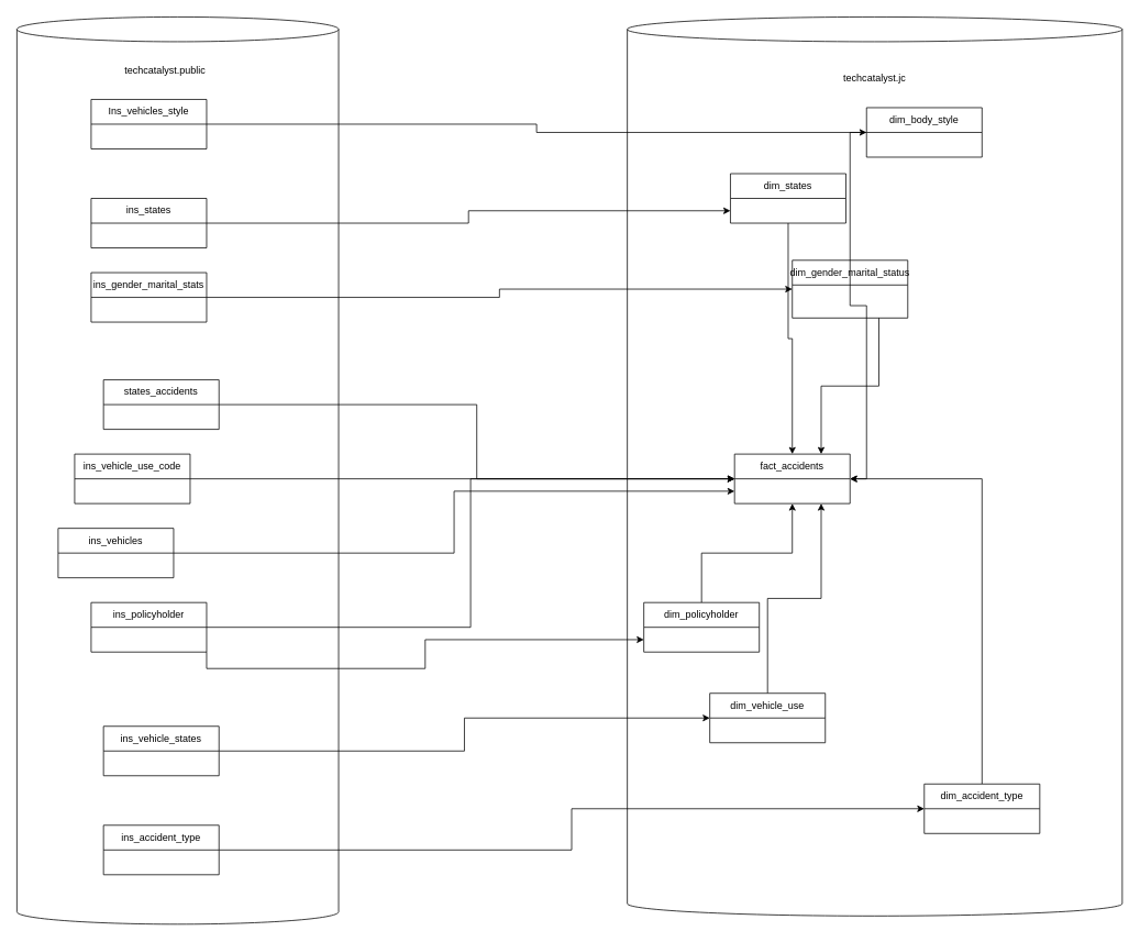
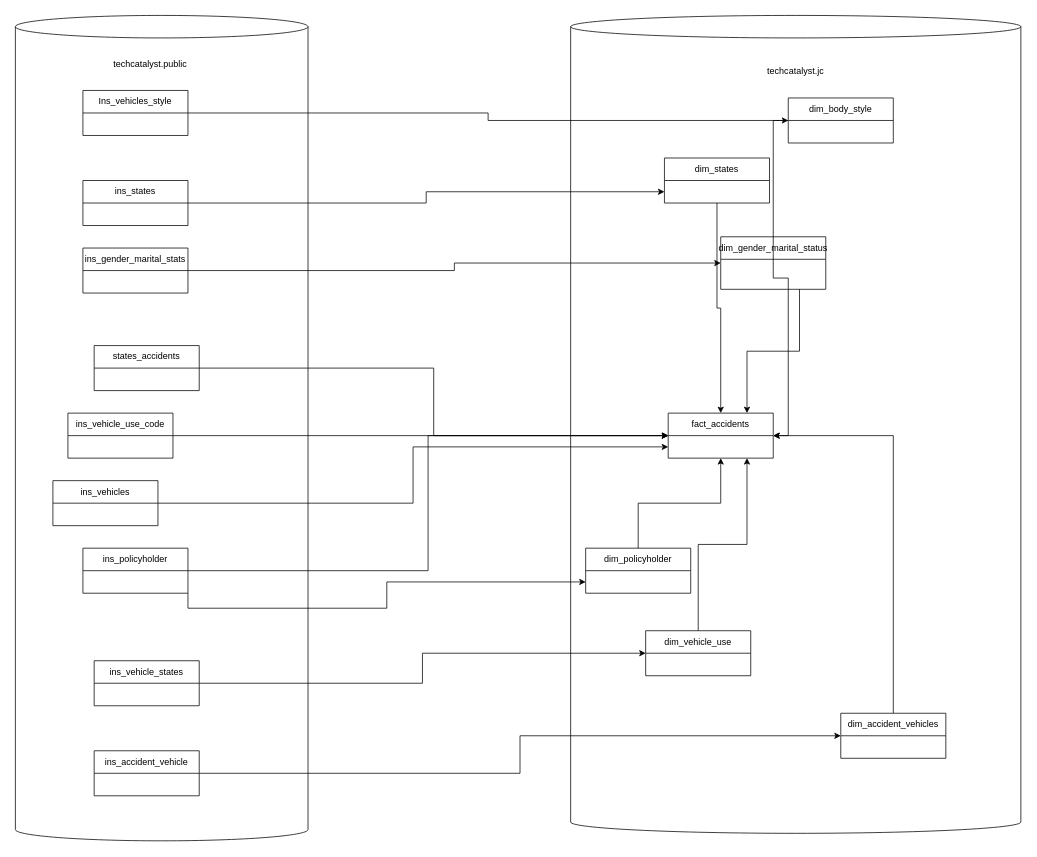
  <mxCell id="0" />
  <mxCell id="1" parent="0" />
  <mxCell id="2" value="" style="shape=cylinder3;whiteSpace=wrap;html=1;boundedLbl=1;backgroundOutline=1;size=15;" vertex="1" parent="1"><mxGeometry x="760" y="20" width="600" height="1090" as="geometry" /></mxCell>
  <mxCell id="3" value="dim_gender_marital_status" style="swimlane;fontStyle=0;childLayout=stackLayout;horizontal=1;startSize=30;horizontalStack=0;resizeParent=1;resizeParentMax=0;resizeLast=0;collapsible=1;marginBottom=0;whiteSpace=wrap;html=1;" vertex="1" parent="1"><mxGeometry x="960" y="315" width="140" height="70" as="geometry" /></mxCell>
  <mxCell id="4" value="ins_insurance_cov" style="swimlane;fontStyle=0;childLayout=stackLayout;horizontal=1;startSize=30;horizontalStack=0;resizeParent=1;resizeParentMax=0;resizeLast=0;collapsible=1;marginBottom=0;whiteSpace=wrap;html=1;" vertex="1" parent="1"><mxGeometry x="125" y="500" width="140" height="60" as="geometry" /></mxCell>
  <mxCell id="5" value="" style="shape=cylinder3;whiteSpace=wrap;html=1;boundedLbl=1;backgroundOutline=1;size=15;" vertex="1" parent="1"><mxGeometry x="20" y="20" width="390" height="1100" as="geometry" /></mxCell>
  <mxCell id="6" style="edgeStyle=orthogonalEdgeStyle;rounded=0;orthogonalLoop=1;jettySize=auto;html=1;entryX=0;entryY=0.5;entryDx=0;entryDy=0;" edge="1" parent="1" source="7" target="33"><mxGeometry relative="1" as="geometry" /></mxCell>
  <mxCell id="7" value="Ins_vehicles_style" style="swimlane;fontStyle=0;childLayout=stackLayout;horizontal=1;startSize=30;horizontalStack=0;resizeParent=1;resizeParentMax=0;resizeLast=0;collapsible=1;marginBottom=0;whiteSpace=wrap;html=1;" vertex="1" parent="1"><mxGeometry x="110" y="120" width="140" height="60" as="geometry" /></mxCell>
  <mxCell id="8" style="edgeStyle=orthogonalEdgeStyle;rounded=0;orthogonalLoop=1;jettySize=auto;html=1;entryX=0;entryY=0.5;entryDx=0;entryDy=0;" edge="1" parent="1" source="9" target="35"><mxGeometry relative="1" as="geometry" /></mxCell>
- <mxCell id="9" value="ins_accident_type" style="swimlane;fontStyle=0;childLayout=stackLayout;horizontal=1;startSize=30;horizontalStack=0;resizeParent=1;resizeParentMax=0;resizeLast=0;collapsible=1;marginBottom=0;whiteSpace=wrap;html=1;" vertex="1" parent="1"><mxGeometry x="125" y="1000" width="140" height="60" as="geometry" /></mxCell>
+ <mxCell id="9" value="ins_accident_vehicle" style="swimlane;fontStyle=0;childLayout=stackLayout;horizontal=1;startSize=30;horizontalStack=0;resizeParent=1;resizeParentMax=0;resizeLast=0;collapsible=1;marginBottom=0;whiteSpace=wrap;html=1;" vertex="1" parent="1"><mxGeometry x="125" y="1000" width="140" height="60" as="geometry" /></mxCell>
  <mxCell id="10" style="edgeStyle=orthogonalEdgeStyle;rounded=0;orthogonalLoop=1;jettySize=auto;html=1;entryX=0;entryY=0.5;entryDx=0;entryDy=0;" edge="1" parent="1" source="11" target="36"><mxGeometry relative="1" as="geometry" /></mxCell>
  <mxCell id="11" value="ins_vehicle_use_code" style="swimlane;fontStyle=0;childLayout=stackLayout;horizontal=1;startSize=30;horizontalStack=0;resizeParent=1;resizeParentMax=0;resizeLast=0;collapsible=1;marginBottom=0;whiteSpace=wrap;html=1;" vertex="1" parent="1"><mxGeometry x="90" y="550" width="140" height="60" as="geometry" /></mxCell>
  <mxCell id="12" style="edgeStyle=orthogonalEdgeStyle;rounded=0;orthogonalLoop=1;jettySize=auto;html=1;entryX=0;entryY=0.5;entryDx=0;entryDy=0;" edge="1" parent="1" source="13" target="31"><mxGeometry relative="1" as="geometry" /></mxCell>
  <mxCell id="13" value="ins_vehicle_states" style="swimlane;fontStyle=0;childLayout=stackLayout;horizontal=1;startSize=30;horizontalStack=0;resizeParent=1;resizeParentMax=0;resizeLast=0;collapsible=1;marginBottom=0;whiteSpace=wrap;html=1;" vertex="1" parent="1"><mxGeometry x="125" y="880" width="140" height="60" as="geometry" /></mxCell>
  <mxCell id="14" style="edgeStyle=orthogonalEdgeStyle;rounded=0;orthogonalLoop=1;jettySize=auto;html=1;entryX=0;entryY=0.75;entryDx=0;entryDy=0;" edge="1" parent="1" source="15" target="36"><mxGeometry relative="1" as="geometry" /></mxCell>
  <mxCell id="15" value="ins_vehicles" style="swimlane;fontStyle=0;childLayout=stackLayout;horizontal=1;startSize=30;horizontalStack=0;resizeParent=1;resizeParentMax=0;resizeLast=0;collapsible=1;marginBottom=0;whiteSpace=wrap;html=1;" vertex="1" parent="1"><mxGeometry x="70" y="640" width="140" height="60" as="geometry" /></mxCell>
  <mxCell id="16" style="edgeStyle=orthogonalEdgeStyle;rounded=0;orthogonalLoop=1;jettySize=auto;html=1;entryX=0;entryY=0.5;entryDx=0;entryDy=0;" edge="1" parent="1" source="18" target="36"><mxGeometry relative="1" as="geometry" /></mxCell>
  <mxCell id="17" style="edgeStyle=orthogonalEdgeStyle;rounded=0;orthogonalLoop=1;jettySize=auto;html=1;exitX=1;exitY=1;exitDx=0;exitDy=0;entryX=0;entryY=0.75;entryDx=0;entryDy=0;" edge="1" parent="1" source="18" target="29"><mxGeometry relative="1" as="geometry" /></mxCell>
  <mxCell id="18" value="ins_policyholder" style="swimlane;fontStyle=0;childLayout=stackLayout;horizontal=1;startSize=30;horizontalStack=0;resizeParent=1;resizeParentMax=0;resizeLast=0;collapsible=1;marginBottom=0;whiteSpace=wrap;html=1;" vertex="1" parent="1"><mxGeometry x="110" y="730" width="140" height="60" as="geometry" /></mxCell>
  <mxCell id="19" style="edgeStyle=orthogonalEdgeStyle;rounded=0;orthogonalLoop=1;jettySize=auto;html=1;entryX=0;entryY=0.5;entryDx=0;entryDy=0;" edge="1" parent="1" source="20" target="3"><mxGeometry relative="1" as="geometry" /></mxCell>
  <mxCell id="20" value="ins_gender_marital_stats" style="swimlane;fontStyle=0;childLayout=stackLayout;horizontal=1;startSize=30;horizontalStack=0;resizeParent=1;resizeParentMax=0;resizeLast=0;collapsible=1;marginBottom=0;whiteSpace=wrap;html=1;" vertex="1" parent="1"><mxGeometry x="110" y="330" width="140" height="60" as="geometry" /></mxCell>
  <mxCell id="21" style="edgeStyle=orthogonalEdgeStyle;rounded=0;orthogonalLoop=1;jettySize=auto;html=1;exitX=1;exitY=0.5;exitDx=0;exitDy=0;entryX=0;entryY=0.5;entryDx=0;entryDy=0;" edge="1" parent="1" source="22" target="36"><mxGeometry relative="1" as="geometry" /></mxCell>
  <mxCell id="22" value="states_accidents" style="swimlane;fontStyle=0;childLayout=stackLayout;horizontal=1;startSize=30;horizontalStack=0;resizeParent=1;resizeParentMax=0;resizeLast=0;collapsible=1;marginBottom=0;whiteSpace=wrap;html=1;" vertex="1" parent="1"><mxGeometry x="125" y="460" width="140" height="60" as="geometry" /></mxCell>
  <mxCell id="23" style="edgeStyle=orthogonalEdgeStyle;rounded=0;orthogonalLoop=1;jettySize=auto;html=1;entryX=0;entryY=0.75;entryDx=0;entryDy=0;" edge="1" parent="1" source="24" target="26"><mxGeometry relative="1" as="geometry" /></mxCell>
  <mxCell id="24" value="ins_states" style="swimlane;fontStyle=0;childLayout=stackLayout;horizontal=1;startSize=30;horizontalStack=0;resizeParent=1;resizeParentMax=0;resizeLast=0;collapsible=1;marginBottom=0;whiteSpace=wrap;html=1;" vertex="1" parent="1"><mxGeometry x="110" y="240" width="140" height="60" as="geometry" /></mxCell>
  <mxCell id="25" style="edgeStyle=orthogonalEdgeStyle;rounded=0;orthogonalLoop=1;jettySize=auto;html=1;entryX=0.5;entryY=0;entryDx=0;entryDy=0;" edge="1" parent="1" source="26" target="36"><mxGeometry relative="1" as="geometry" /></mxCell>
  <mxCell id="26" value="dim_states" style="swimlane;fontStyle=0;childLayout=stackLayout;horizontal=1;startSize=30;horizontalStack=0;resizeParent=1;resizeParentMax=0;resizeLast=0;collapsible=1;marginBottom=0;whiteSpace=wrap;html=1;" vertex="1" parent="1"><mxGeometry x="885" y="210" width="140" height="60" as="geometry" /></mxCell>
  <mxCell id="27" style="edgeStyle=orthogonalEdgeStyle;rounded=0;orthogonalLoop=1;jettySize=auto;html=1;exitX=0.75;exitY=1;exitDx=0;exitDy=0;entryX=0.75;entryY=0;entryDx=0;entryDy=0;" edge="1" parent="1" source="3" target="36"><mxGeometry relative="1" as="geometry" /></mxCell>
  <mxCell id="28" style="edgeStyle=orthogonalEdgeStyle;rounded=0;orthogonalLoop=1;jettySize=auto;html=1;entryX=0.5;entryY=1;entryDx=0;entryDy=0;" edge="1" parent="1" source="29" target="36"><mxGeometry relative="1" as="geometry" /></mxCell>
  <mxCell id="29" value="dim_policyholder" style="swimlane;fontStyle=0;childLayout=stackLayout;horizontal=1;startSize=30;horizontalStack=0;resizeParent=1;resizeParentMax=0;resizeLast=0;collapsible=1;marginBottom=0;whiteSpace=wrap;html=1;" vertex="1" parent="1"><mxGeometry x="780" y="730" width="140" height="60" as="geometry" /></mxCell>
  <mxCell id="30" style="edgeStyle=orthogonalEdgeStyle;rounded=0;orthogonalLoop=1;jettySize=auto;html=1;entryX=0.75;entryY=1;entryDx=0;entryDy=0;" edge="1" parent="1" source="31" target="36"><mxGeometry relative="1" as="geometry" /></mxCell>
  <mxCell id="31" value="dim_vehicle_use" style="swimlane;fontStyle=0;childLayout=stackLayout;horizontal=1;startSize=30;horizontalStack=0;resizeParent=1;resizeParentMax=0;resizeLast=0;collapsible=1;marginBottom=0;whiteSpace=wrap;html=1;" vertex="1" parent="1"><mxGeometry x="860" y="840" width="140" height="60" as="geometry" /></mxCell>
  <mxCell id="32" style="edgeStyle=orthogonalEdgeStyle;rounded=0;orthogonalLoop=1;jettySize=auto;html=1;entryX=1;entryY=0.5;entryDx=0;entryDy=0;" edge="1" parent="1" source="33" target="36"><mxGeometry relative="1" as="geometry" /></mxCell>
  <mxCell id="33" value="dim_body_style" style="swimlane;fontStyle=0;childLayout=stackLayout;horizontal=1;startSize=30;horizontalStack=0;resizeParent=1;resizeParentMax=0;resizeLast=0;collapsible=1;marginBottom=0;whiteSpace=wrap;html=1;" vertex="1" parent="1"><mxGeometry x="1050" y="130" width="140" height="60" as="geometry" /></mxCell>
  <mxCell id="34" style="edgeStyle=orthogonalEdgeStyle;rounded=0;orthogonalLoop=1;jettySize=auto;html=1;exitX=0.5;exitY=0;exitDx=0;exitDy=0;entryX=1;entryY=0.5;entryDx=0;entryDy=0;" edge="1" parent="1" source="35" target="36"><mxGeometry relative="1" as="geometry" /></mxCell>
- <mxCell id="35" value="dim_accident_type" style="swimlane;fontStyle=0;childLayout=stackLayout;horizontal=1;startSize=30;horizontalStack=0;resizeParent=1;resizeParentMax=0;resizeLast=0;collapsible=1;marginBottom=0;whiteSpace=wrap;html=1;" vertex="1" parent="1"><mxGeometry x="1120" y="950" width="140" height="60" as="geometry" /></mxCell>
+ <mxCell id="35" value="dim_accident_vehicles" style="swimlane;fontStyle=0;childLayout=stackLayout;horizontal=1;startSize=30;horizontalStack=0;resizeParent=1;resizeParentMax=0;resizeLast=0;collapsible=1;marginBottom=0;whiteSpace=wrap;html=1;" vertex="1" parent="1"><mxGeometry x="1120" y="950" width="140" height="60" as="geometry" /></mxCell>
  <mxCell id="36" value="fact_accidents" style="swimlane;fontStyle=0;childLayout=stackLayout;horizontal=1;startSize=30;horizontalStack=0;resizeParent=1;resizeParentMax=0;resizeLast=0;collapsible=1;marginBottom=0;whiteSpace=wrap;html=1;" vertex="1" parent="1"><mxGeometry x="890" y="550" width="140" height="60" as="geometry" /></mxCell>
  <mxCell id="37" value="techcatalyst.public" style="text;html=1;align=center;verticalAlign=middle;whiteSpace=wrap;rounded=0;" vertex="1" parent="1"><mxGeometry x="110" y="70" width="180" height="30" as="geometry" /></mxCell>
  <mxCell id="38" value="techcatalyst.jc" style="text;html=1;align=center;verticalAlign=middle;whiteSpace=wrap;rounded=0;" vertex="1" parent="1"><mxGeometry x="970" y="80" width="180" height="30" as="geometry" /></mxCell>
